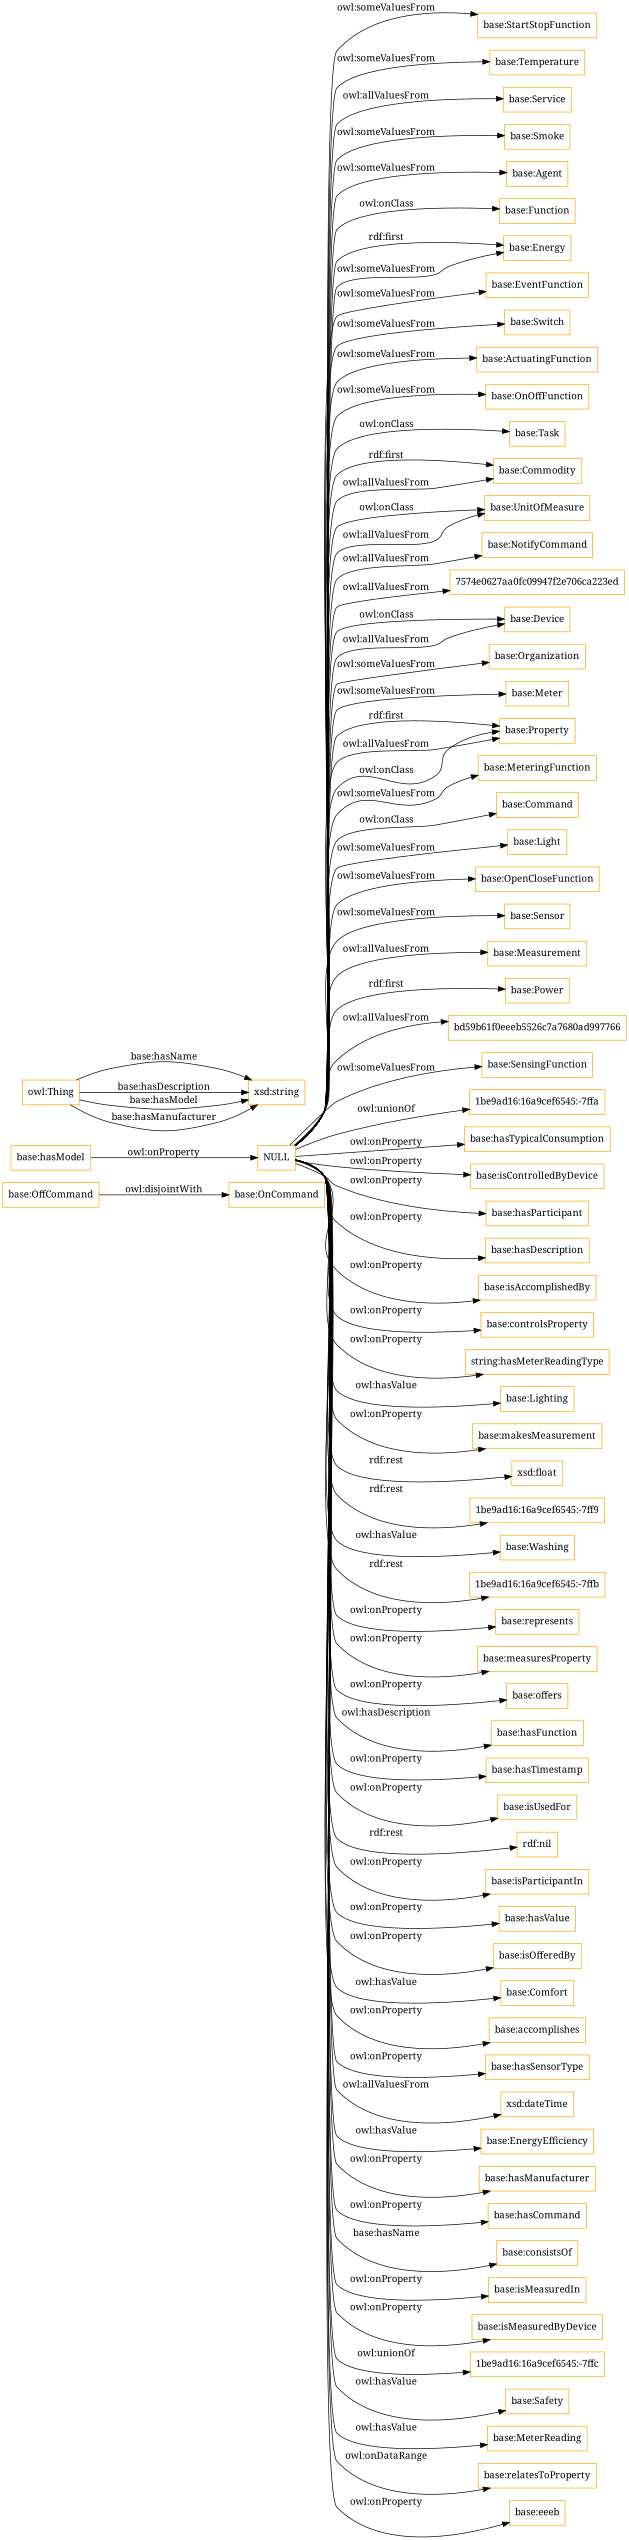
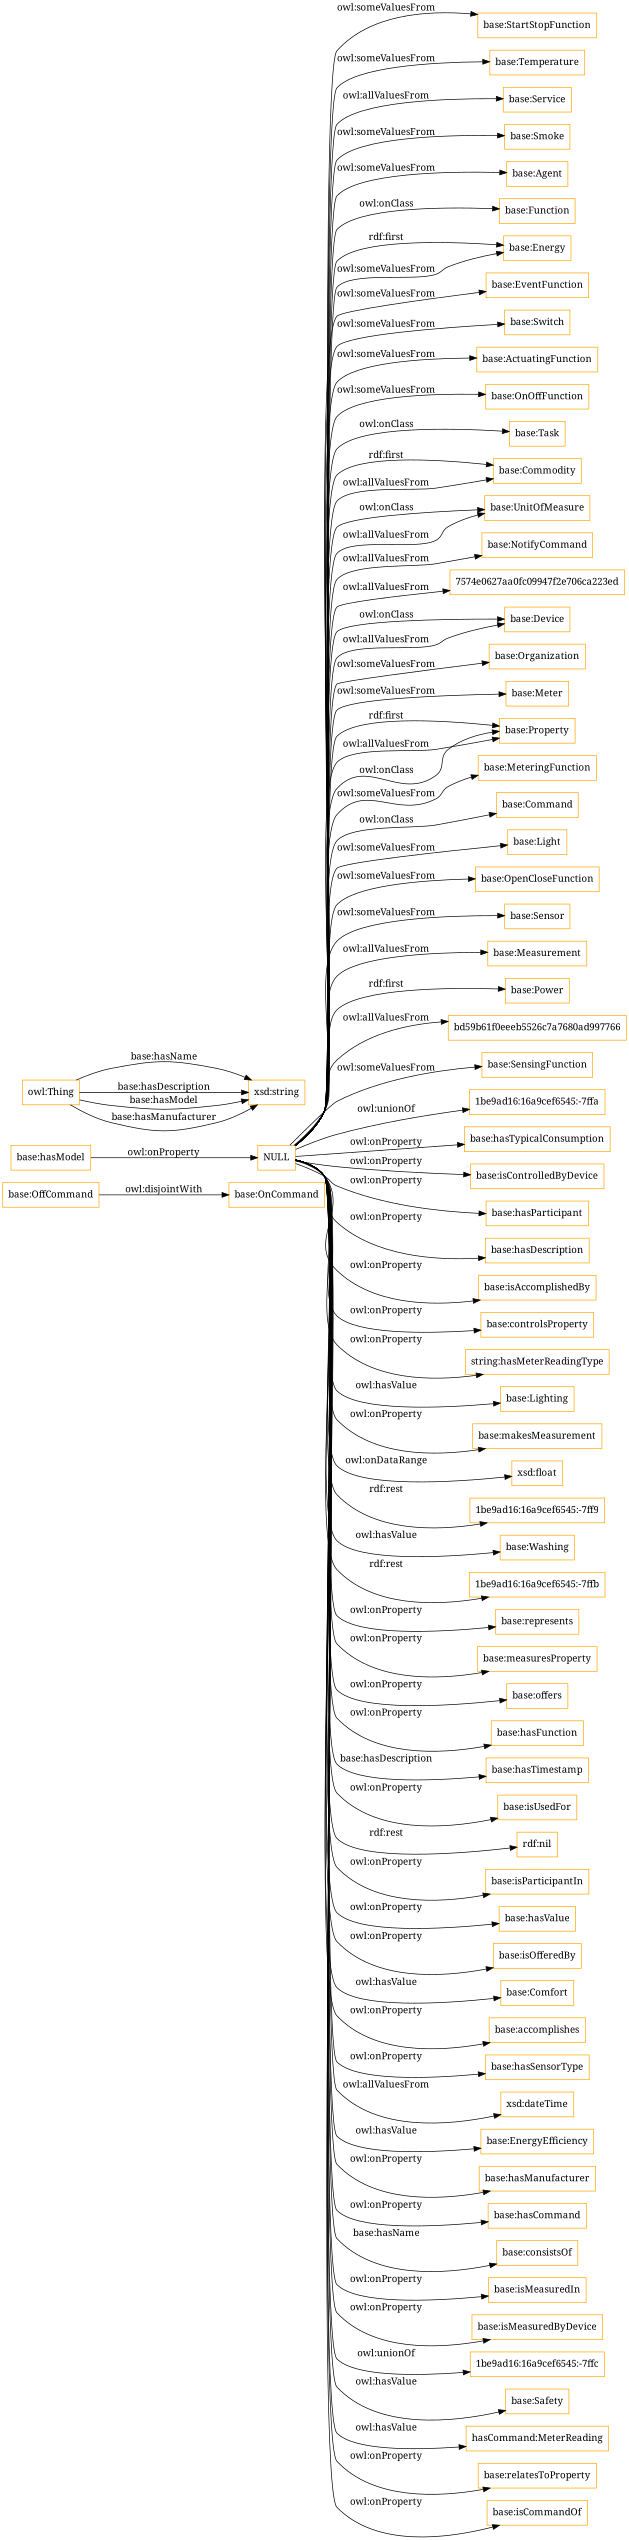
  digraph {
    fontname="Noto Serif"
    rankdir=LR
    node [color=orange fontname="Noto Serif" shape=rectangle]
    edge [fontname="Noto Serif"]
    "base:OffCommand"
    "base:OnCommand"
    NULL
    "base:StartStopFunction"
    "base:Temperature"
    "base:Service"
    "base:Smoke"
    "base:Agent"
    "base:Function"
    "base:Energy"
    "base:EventFunction"
    "base:Switch"
    "base:ActuatingFunction"
    "base:OnOffFunction"
    "base:Task"
    "base:Commodity"
    "base:UnitOfMeasure"
    "base:NotifyCommand"
    "7574e0627aa0fc09947f2e706ca223ed"
    "base:Device"
    "base:Organization"
    "base:Meter"
    "base:Property"
    "base:MeteringFunction"
    "base:Command"
    "base:Light"
    "base:OpenCloseFunction"
    "base:Sensor"
    "base:Measurement"
    "base:Power"
    bd59b61f0eeeb5526c7a7680ad997766
    "base:SensingFunction"
    "1be9ad16:16a9cef6545:-7ffa"
    "base:hasTypicalConsumption"
    "base:isControlledByDevice"
    "base:hasParticipant"
    "base:hasDescription"
    "base:isAccomplishedBy"
    "base:controlsProperty"
    n40 [label="string:hasMeterReadingType"]
    "base:Lighting"
    "base:makesMeasurement"
    "xsd:float"
    "1be9ad16:16a9cef6545:-7ff9"
    "base:Washing"
    "1be9ad16:16a9cef6545:-7ffb"
    "base:represents"
    "base:measuresProperty"
    "base:offers"
    "base:hasFunction"
    "base:hasTimestamp"
    "base:isUsedFor"
    "rdf:nil"
    "base:isParticipantIn"
    "base:hasValue"
    "base:isOfferedBy"
    "base:Comfort"
    "base:accomplishes"
    "base:hasSensorType"
    "xsd:dateTime"
    "base:EnergyEfficiency"
    "base:hasManufacturer"
    "base:hasCommand"
    "base:consistsOf"
    "base:isMeasuredIn"
    "base:isMeasuredByDevice"
    "1be9ad16:16a9cef6545:-7ffc"
    "base:Safety"
-   "base:MeterReading"
+   "base:MeterReading" [label="hasCommand:MeterReading"]
    "base:relatesToProperty"
-   "base:isCommandOf" [label="base:eeeb"]
+   "base:isCommandOf"
    "base:hasModel"
    "owl:Thing"
    "xsd:string"
    "base:OffCommand" -> "base:OnCommand" [label="owl:disjointWith"]
    NULL -> "base:StartStopFunction" [label="owl:someValuesFrom"]
    NULL -> "base:Temperature" [label="owl:someValuesFrom"]
    NULL -> "base:Service" [label="owl:allValuesFrom"]
    NULL -> "base:Smoke" [label="owl:someValuesFrom"]
    NULL -> "base:Agent" [label="owl:someValuesFrom"]
    NULL -> "base:Function" [label="owl:onClass"]
    NULL -> "base:Energy" [label="rdf:first"]
    NULL -> "base:Energy" [label="owl:someValuesFrom"]
    NULL -> "base:EventFunction" [label="owl:someValuesFrom"]
    NULL -> "base:Switch" [label="owl:someValuesFrom"]
    NULL -> "base:ActuatingFunction" [label="owl:someValuesFrom"]
    NULL -> "base:OnOffFunction" [label="owl:someValuesFrom"]
    NULL -> "base:Task" [label="owl:onClass"]
    NULL -> "base:Commodity" [label="rdf:first"]
    NULL -> "base:Commodity" [label="owl:allValuesFrom"]
    NULL -> "base:UnitOfMeasure" [label="owl:onClass"]
    NULL -> "base:UnitOfMeasure" [label="owl:allValuesFrom"]
    NULL -> "base:NotifyCommand" [label="owl:allValuesFrom"]
    NULL -> "7574e0627aa0fc09947f2e706ca223ed" [label="owl:allValuesFrom"]
    NULL -> "base:Device" [label="owl:onClass"]
    NULL -> "base:Device" [label="owl:allValuesFrom"]
    NULL -> "base:Organization" [label="owl:someValuesFrom"]
    NULL -> "base:Meter" [label="owl:someValuesFrom"]
    NULL -> "base:Property" [label="rdf:first"]
    NULL -> "base:Property" [label="owl:allValuesFrom"]
    NULL -> "base:Property" [label="owl:onClass"]
    NULL -> "base:MeteringFunction" [label="owl:someValuesFrom"]
    NULL -> "base:Command" [label="owl:onClass"]
    NULL -> "base:Light" [label="owl:someValuesFrom"]
    NULL -> "base:OpenCloseFunction" [label="owl:someValuesFrom"]
    NULL -> "base:Sensor" [label="owl:someValuesFrom"]
    NULL -> "base:Measurement" [label="owl:allValuesFrom"]
    NULL -> "base:Power" [label="rdf:first"]
    NULL -> bd59b61f0eeeb5526c7a7680ad997766 [label="owl:allValuesFrom"]
    NULL -> "base:SensingFunction" [label="owl:someValuesFrom"]
    NULL -> "1be9ad16:16a9cef6545:-7ffa" [label="owl:unionOf"]
    NULL -> "base:hasTypicalConsumption" [label="owl:onProperty"]
    NULL -> "base:isControlledByDevice" [label="owl:onProperty"]
    NULL -> "base:hasParticipant" [label="owl:onProperty"]
    NULL -> "base:hasDescription" [label="owl:onProperty"]
    NULL -> "base:isAccomplishedBy" [label="owl:onProperty"]
    NULL -> "base:controlsProperty" [label="owl:onProperty"]
    NULL -> n40 [label="owl:onProperty"]
    NULL -> "base:Lighting" [label="owl:hasValue"]
    NULL -> "base:makesMeasurement" [label="owl:onProperty"]
-   NULL -> "xsd:float" [label="rdf:rest"]
+   NULL -> "xsd:float" [label="owl:onDataRange"]
    NULL -> "1be9ad16:16a9cef6545:-7ff9" [label="rdf:rest"]
    NULL -> "base:Washing" [label="owl:hasValue"]
    NULL -> "1be9ad16:16a9cef6545:-7ffb" [label="rdf:rest"]
    NULL -> "base:represents" [label="owl:onProperty"]
    NULL -> "base:measuresProperty" [label="owl:onProperty"]
    NULL -> "base:offers" [label="owl:onProperty"]
-   NULL -> "base:hasFunction" [label="owl:hasDescription"]
-   NULL -> "base:hasTimestamp" [label="owl:onProperty"]
+   NULL -> "base:hasFunction" [label="owl:onProperty"]
+   NULL -> "base:hasTimestamp" [label="base:hasDescription"]
    NULL -> "base:isUsedFor" [label="owl:onProperty"]
    NULL -> "rdf:nil" [label="rdf:rest"]
    NULL -> "base:isParticipantIn" [label="owl:onProperty"]
    NULL -> "base:hasValue" [label="owl:onProperty"]
    NULL -> "base:isOfferedBy" [label="owl:onProperty"]
    NULL -> "base:Comfort" [label="owl:hasValue"]
    NULL -> "base:accomplishes" [label="owl:onProperty"]
    NULL -> "base:hasSensorType" [label="owl:onProperty"]
    NULL -> "xsd:dateTime" [label="owl:allValuesFrom"]
    NULL -> "base:EnergyEfficiency" [label="owl:hasValue"]
    NULL -> "base:hasManufacturer" [label="owl:onProperty"]
    NULL -> "base:hasCommand" [label="owl:onProperty"]
    NULL -> "base:consistsOf" [label="base:hasName"]
    NULL -> "base:isMeasuredIn" [label="owl:onProperty"]
    NULL -> "base:isMeasuredByDevice" [label="owl:onProperty"]
    NULL -> "1be9ad16:16a9cef6545:-7ffc" [label="owl:unionOf"]
    NULL -> "base:Safety" [label="owl:hasValue"]
    NULL -> "base:MeterReading" [label="owl:hasValue"]
-   NULL -> "base:relatesToProperty" [label="owl:onDataRange"]
+   NULL -> "base:relatesToProperty" [label="owl:onProperty"]
    NULL -> "base:isCommandOf" [label="owl:onProperty"]
    "base:hasModel" -> NULL [label="owl:onProperty"]
    "owl:Thing" -> "xsd:string" [label="base:hasName"]
    "owl:Thing" -> "xsd:string" [label="base:hasDescription"]
    "owl:Thing" -> "xsd:string" [label="base:hasModel"]
    "owl:Thing" -> "xsd:string" [label="base:hasManufacturer"]
  }
